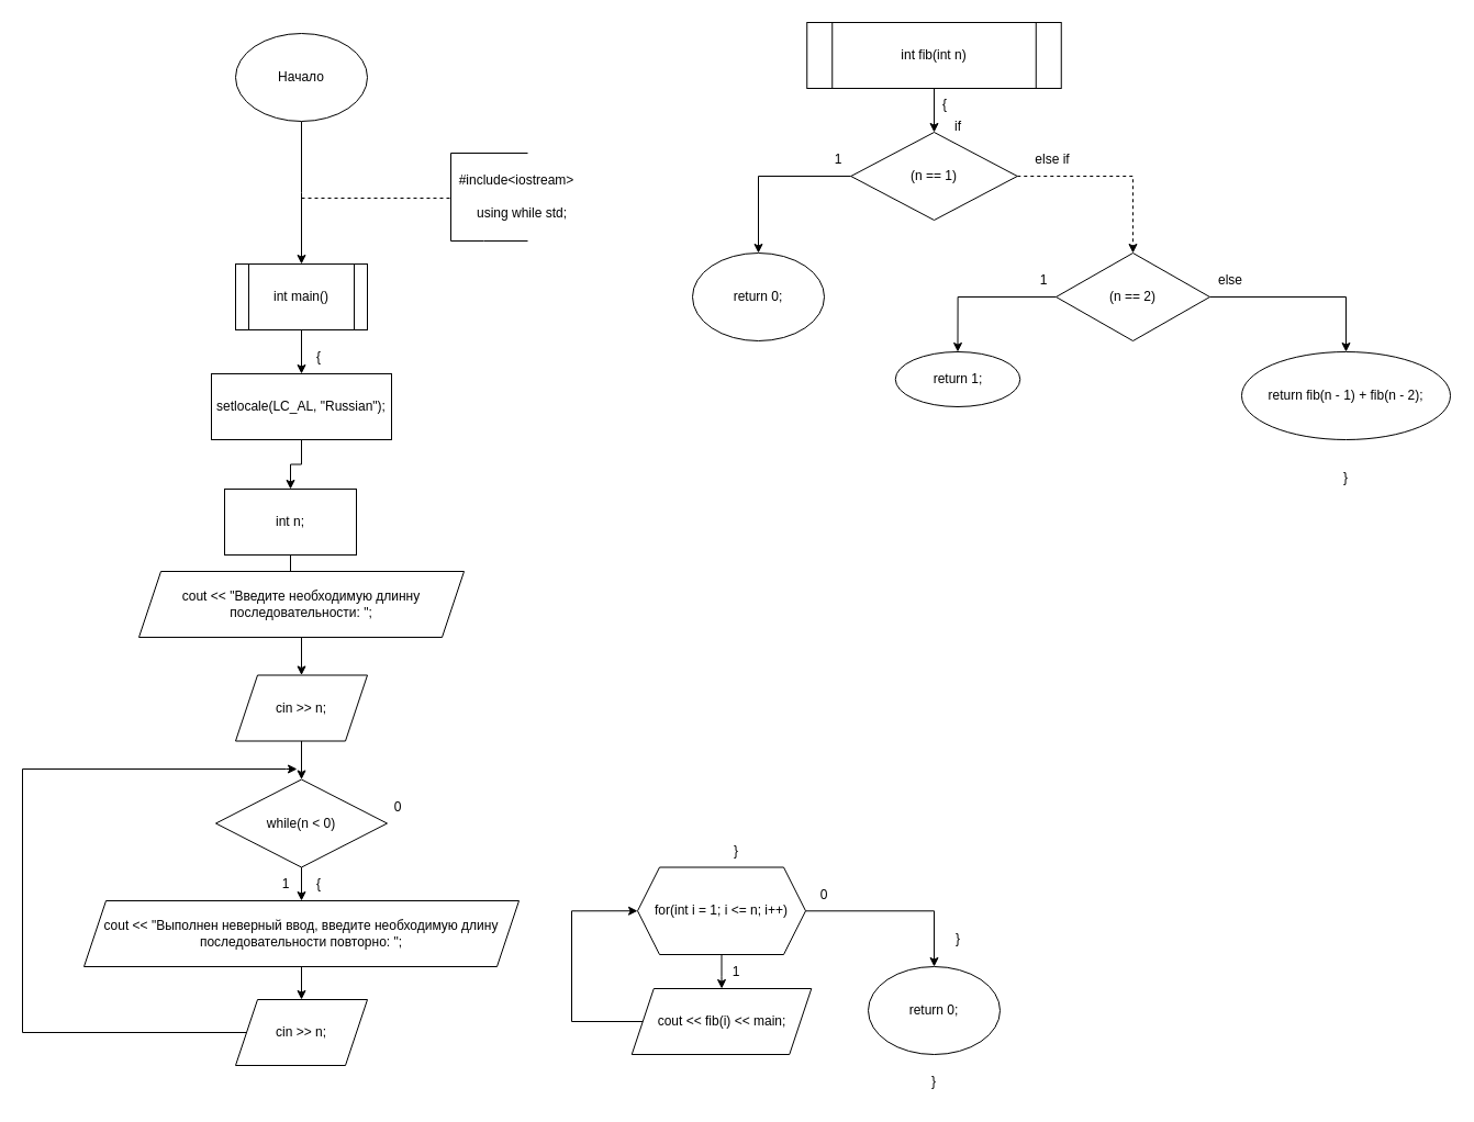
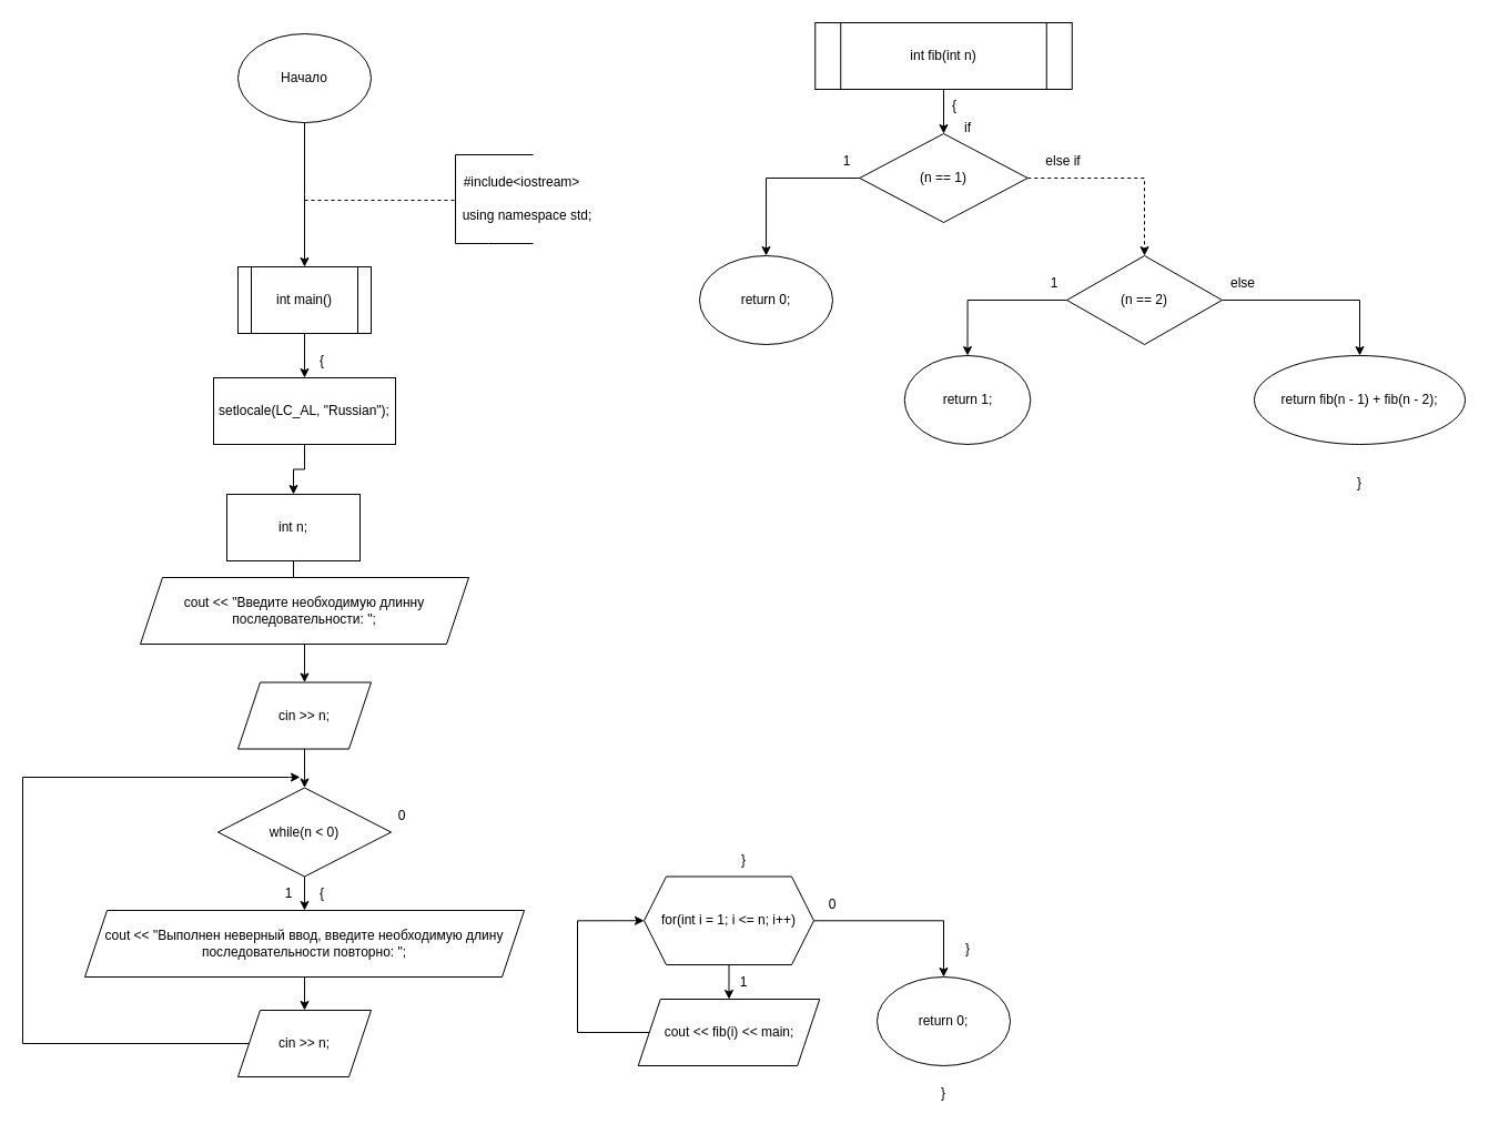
  <mxCell id="0" />
  <mxCell id="1" parent="0" />
  <mxCell id="2" style="edgeStyle=orthogonalEdgeStyle;rounded=0;orthogonalLoop=1;jettySize=auto;html=1;" edge="1" parent="1" source="3"><mxGeometry relative="1" as="geometry"><mxPoint x="274" y="240" as="targetPoint" /></mxGeometry></mxCell>
  <mxCell id="3" value="Начало" style="ellipse;whiteSpace=wrap;html=1;" vertex="1" parent="1"><mxGeometry x="214" y="30" width="120" height="80" as="geometry" /></mxCell>
  <mxCell id="4" value="" style="endArrow=none;dashed=1;html=1;rounded=0;" edge="1" parent="1"><mxGeometry width="50" height="50" relative="1" as="geometry"><mxPoint x="274" y="180" as="sourcePoint" /><mxPoint x="410" y="180" as="targetPoint" /></mxGeometry></mxCell>
  <mxCell id="5" value="" style="endArrow=none;html=1;rounded=0;" edge="1" parent="1"><mxGeometry width="50" height="50" relative="1" as="geometry"><mxPoint x="410" y="219" as="sourcePoint" /><mxPoint x="410" y="139" as="targetPoint" /></mxGeometry></mxCell>
  <mxCell id="6" value="" style="endArrow=none;html=1;rounded=0;" edge="1" parent="1"><mxGeometry width="50" height="50" relative="1" as="geometry"><mxPoint x="410" y="139" as="sourcePoint" /><mxPoint x="480" y="139" as="targetPoint" /></mxGeometry></mxCell>
  <mxCell id="7" value="" style="endArrow=none;html=1;rounded=0;" edge="1" parent="1"><mxGeometry width="50" height="50" relative="1" as="geometry"><mxPoint x="410" y="219" as="sourcePoint" /><mxPoint x="480" y="219" as="targetPoint" /><Array as="points"><mxPoint x="440" y="219" /></Array></mxGeometry></mxCell>
  <mxCell id="8" value="#include&amp;lt;iostream&amp;gt;" style="text;html=1;align=center;verticalAlign=middle;whiteSpace=wrap;rounded=0;" vertex="1" parent="1"><mxGeometry x="440" y="149" width="60" height="30" as="geometry" /></mxCell>
- <mxCell id="9" value="using while std;" style="text;html=1;align=center;verticalAlign=middle;whiteSpace=wrap;rounded=0;" vertex="1" parent="1"><mxGeometry x="400" y="179" width="150" height="30" as="geometry" /></mxCell>
+ <mxCell id="9" value="using namespace std;" style="text;html=1;align=center;verticalAlign=middle;whiteSpace=wrap;rounded=0;" vertex="1" parent="1"><mxGeometry x="400" y="179" width="150" height="30" as="geometry" /></mxCell>
  <mxCell id="10" style="edgeStyle=orthogonalEdgeStyle;rounded=0;orthogonalLoop=1;jettySize=auto;html=1;entryX=0.5;entryY=0;entryDx=0;entryDy=0;" edge="1" parent="1" source="11" target="13"><mxGeometry relative="1" as="geometry" /></mxCell>
  <mxCell id="11" value="int main()" style="shape=process;whiteSpace=wrap;html=1;backgroundOutline=1;" vertex="1" parent="1"><mxGeometry x="214" y="240" width="120" height="60" as="geometry" /></mxCell>
  <mxCell id="12" value="" style="edgeStyle=orthogonalEdgeStyle;rounded=0;orthogonalLoop=1;jettySize=auto;html=1;" edge="1" parent="1" source="13" target="15"><mxGeometry relative="1" as="geometry" /></mxCell>
  <mxCell id="13" value="setlocale(LC_AL, &quot;Russian&quot;);" style="rounded=0;whiteSpace=wrap;html=1;" vertex="1" parent="1"><mxGeometry x="192" y="340" width="164" height="60" as="geometry" /></mxCell>
  <mxCell id="14" value="" style="edgeStyle=orthogonalEdgeStyle;rounded=0;orthogonalLoop=1;jettySize=auto;html=1;entryX=0.5;entryY=0;entryDx=0;entryDy=0;" edge="1" parent="1" source="15" target="21"><mxGeometry relative="1" as="geometry" /></mxCell>
  <mxCell id="15" value="int n;" style="whiteSpace=wrap;html=1;rounded=0;" vertex="1" parent="1"><mxGeometry x="204" y="445" width="120" height="60" as="geometry" /></mxCell>
  <mxCell id="16" value="" style="edgeStyle=orthogonalEdgeStyle;rounded=0;orthogonalLoop=1;jettySize=auto;html=1;" edge="1" parent="1" source="17" target="19"><mxGeometry relative="1" as="geometry" /></mxCell>
  <mxCell id="17" value="cin &amp;gt;&amp;gt; n;" style="shape=parallelogram;perimeter=parallelogramPerimeter;whiteSpace=wrap;html=1;fixedSize=1;rounded=0;" vertex="1" parent="1"><mxGeometry x="214" y="614.5" width="120" height="60" as="geometry" /></mxCell>
  <mxCell id="18" value="" style="edgeStyle=orthogonalEdgeStyle;rounded=0;orthogonalLoop=1;jettySize=auto;html=1;" edge="1" parent="1" source="19" target="23"><mxGeometry relative="1" as="geometry" /></mxCell>
  <mxCell id="19" value="while(n &amp;lt; 0)" style="rhombus;whiteSpace=wrap;html=1;rounded=0;" vertex="1" parent="1"><mxGeometry x="196" y="709.5" width="156" height="80" as="geometry" /></mxCell>
  <mxCell id="20" style="edgeStyle=orthogonalEdgeStyle;rounded=0;orthogonalLoop=1;jettySize=auto;html=1;entryX=0.5;entryY=0;entryDx=0;entryDy=0;" edge="1" parent="1" source="21" target="17"><mxGeometry relative="1" as="geometry" /></mxCell>
  <mxCell id="21" value="cout &amp;lt;&amp;lt; &quot;Введите необходимую длинну последовательности: &quot;;" style="shape=parallelogram;perimeter=parallelogramPerimeter;whiteSpace=wrap;html=1;fixedSize=1;" vertex="1" parent="1"><mxGeometry x="126" y="520" width="296" height="60" as="geometry" /></mxCell>
  <mxCell id="22" value="" style="edgeStyle=orthogonalEdgeStyle;rounded=0;orthogonalLoop=1;jettySize=auto;html=1;" edge="1" parent="1" source="23" target="25"><mxGeometry relative="1" as="geometry" /></mxCell>
  <mxCell id="23" value="cout &amp;lt;&amp;lt; &quot;Выполнен неверный ввод, введите необходимую длину последовательности повторно: &quot;;" style="shape=parallelogram;perimeter=parallelogramPerimeter;whiteSpace=wrap;html=1;fixedSize=1;rounded=0;" vertex="1" parent="1"><mxGeometry x="76" y="820" width="396" height="60" as="geometry" /></mxCell>
  <mxCell id="24" style="edgeStyle=orthogonalEdgeStyle;rounded=0;orthogonalLoop=1;jettySize=auto;html=1;exitX=0;exitY=0.5;exitDx=0;exitDy=0;" edge="1" parent="1" source="25"><mxGeometry relative="1" as="geometry"><mxPoint x="270" y="700" as="targetPoint" /><Array as="points"><mxPoint x="20" y="940" /><mxPoint x="20" y="700" /><mxPoint x="260" y="700" /></Array></mxGeometry></mxCell>
  <mxCell id="25" value="cin &amp;gt;&amp;gt; n;" style="shape=parallelogram;perimeter=parallelogramPerimeter;whiteSpace=wrap;html=1;fixedSize=1;rounded=0;" vertex="1" parent="1"><mxGeometry x="214" y="910" width="120" height="60" as="geometry" /></mxCell>
  <mxCell id="26" value="{" style="text;html=1;align=center;verticalAlign=middle;whiteSpace=wrap;rounded=0;" vertex="1" parent="1"><mxGeometry x="260" y="789.5" width="60" height="30" as="geometry" /></mxCell>
  <mxCell id="27" value="1" style="text;html=1;align=center;verticalAlign=middle;whiteSpace=wrap;rounded=0;" vertex="1" parent="1"><mxGeometry x="230" y="789.5" width="60" height="30" as="geometry" /></mxCell>
  <mxCell id="28" value="" style="edgeStyle=orthogonalEdgeStyle;rounded=0;orthogonalLoop=1;jettySize=auto;html=1;" edge="1" parent="1" source="30" target="34"><mxGeometry relative="1" as="geometry" /></mxCell>
  <mxCell id="29" style="edgeStyle=orthogonalEdgeStyle;rounded=0;orthogonalLoop=1;jettySize=auto;html=1;entryX=0.5;entryY=0;entryDx=0;entryDy=0;" edge="1" parent="1" source="30" target="36"><mxGeometry relative="1" as="geometry"><mxPoint x="820" y="890" as="targetPoint" /></mxGeometry></mxCell>
  <mxCell id="30" value="for(int i = 1; i &amp;lt;= n; i++)" style="shape=hexagon;perimeter=hexagonPerimeter2;whiteSpace=wrap;html=1;fixedSize=1;" vertex="1" parent="1"><mxGeometry x="580" y="789.5" width="153" height="79.5" as="geometry" /></mxCell>
  <mxCell id="31" value="0" style="text;html=1;align=center;verticalAlign=middle;whiteSpace=wrap;rounded=0;" vertex="1" parent="1"><mxGeometry x="334" y="720" width="56" height="30" as="geometry" /></mxCell>
  <mxCell id="32" value="}" style="text;html=1;align=center;verticalAlign=middle;whiteSpace=wrap;rounded=0;" vertex="1" parent="1"><mxGeometry x="640" y="759.5" width="60" height="30" as="geometry" /></mxCell>
  <mxCell id="33" style="edgeStyle=orthogonalEdgeStyle;rounded=0;orthogonalLoop=1;jettySize=auto;html=1;entryX=0;entryY=0.5;entryDx=0;entryDy=0;exitX=0;exitY=0.5;exitDx=0;exitDy=0;" edge="1" parent="1" source="34" target="30"><mxGeometry relative="1" as="geometry"><Array as="points"><mxPoint x="520" y="930" /><mxPoint x="520" y="829" /></Array></mxGeometry></mxCell>
  <mxCell id="34" value="cout &amp;lt;&amp;lt; fib(i) &amp;lt;&amp;lt; main;" style="shape=parallelogram;perimeter=parallelogramPerimeter;whiteSpace=wrap;html=1;fixedSize=1;" vertex="1" parent="1"><mxGeometry x="574.75" y="900" width="163.5" height="60" as="geometry" /></mxCell>
  <mxCell id="35" value="1" style="text;html=1;align=center;verticalAlign=middle;whiteSpace=wrap;rounded=0;" vertex="1" parent="1"><mxGeometry x="640" y="870" width="60" height="30" as="geometry" /></mxCell>
  <mxCell id="36" value="return 0;" style="ellipse;whiteSpace=wrap;html=1;" vertex="1" parent="1"><mxGeometry x="790" y="880" width="120" height="80" as="geometry" /></mxCell>
  <mxCell id="37" value="" style="edgeStyle=orthogonalEdgeStyle;rounded=0;orthogonalLoop=1;jettySize=auto;html=1;" edge="1" parent="1" source="38" target="41"><mxGeometry relative="1" as="geometry" /></mxCell>
  <mxCell id="38" value="int fib(int n)" style="shape=process;whiteSpace=wrap;html=1;backgroundOutline=1;" vertex="1" parent="1"><mxGeometry x="734.25" y="20" width="231.5" height="60" as="geometry" /></mxCell>
  <mxCell id="39" style="edgeStyle=orthogonalEdgeStyle;rounded=0;orthogonalLoop=1;jettySize=auto;html=1;entryX=0.5;entryY=0;entryDx=0;entryDy=0;" edge="1" parent="1" source="41" target="44"><mxGeometry relative="1" as="geometry"><mxPoint x="690" y="240" as="targetPoint" /></mxGeometry></mxCell>
  <mxCell id="40" style="edgeStyle=orthogonalEdgeStyle;rounded=0;orthogonalLoop=1;jettySize=auto;html=1;exitX=1;exitY=0.5;exitDx=0;exitDy=0;entryX=0.5;entryY=0;entryDx=0;entryDy=0;dashed=1;" edge="1" parent="1" source="41" target="48"><mxGeometry relative="1" as="geometry" /></mxCell>
  <mxCell id="41" value="(n == 1)" style="rhombus;whiteSpace=wrap;html=1;" vertex="1" parent="1"><mxGeometry x="774.25" y="120" width="151.5" height="80" as="geometry" /></mxCell>
  <mxCell id="42" value="&lt;div&gt;if&lt;/div&gt;" style="text;html=1;align=center;verticalAlign=middle;whiteSpace=wrap;rounded=0;" vertex="1" parent="1"><mxGeometry x="841.5" y="100" width="60" height="30" as="geometry" /></mxCell>
  <mxCell id="43" value="1" style="text;html=1;align=center;verticalAlign=middle;whiteSpace=wrap;rounded=0;" vertex="1" parent="1"><mxGeometry x="733" y="130" width="60" height="30" as="geometry" /></mxCell>
  <mxCell id="44" value="return 0;" style="ellipse;whiteSpace=wrap;html=1;" vertex="1" parent="1"><mxGeometry x="630" y="230" width="120" height="80" as="geometry" /></mxCell>
  <mxCell id="45" value="else if" style="text;html=1;align=center;verticalAlign=middle;whiteSpace=wrap;rounded=0;" vertex="1" parent="1"><mxGeometry x="928.25" y="130" width="60" height="30" as="geometry" /></mxCell>
  <mxCell id="46" value="" style="edgeStyle=orthogonalEdgeStyle;rounded=0;orthogonalLoop=1;jettySize=auto;html=1;" edge="1" parent="1" source="48" target="49"><mxGeometry relative="1" as="geometry" /></mxCell>
  <mxCell id="47" value="" style="edgeStyle=orthogonalEdgeStyle;rounded=0;orthogonalLoop=1;jettySize=auto;html=1;" edge="1" parent="1" source="48" target="50"><mxGeometry relative="1" as="geometry" /></mxCell>
  <mxCell id="48" value="(n == 2)" style="rhombus;whiteSpace=wrap;html=1;" vertex="1" parent="1"><mxGeometry x="961" y="230" width="140" height="80" as="geometry" /></mxCell>
- <mxCell id="49" value="return 1;" style="ellipse;whiteSpace=wrap;html=1;" vertex="1" parent="1"><mxGeometry x="814.75" y="320" width="113.5" height="50" as="geometry" /></mxCell>
+ <mxCell id="49" value="return 1;" style="ellipse;whiteSpace=wrap;html=1;" vertex="1" parent="1"><mxGeometry x="814.75" y="320" width="113.5" height="80" as="geometry" /></mxCell>
  <mxCell id="50" value="return fib(n - 1) + fib(n - 2);" style="ellipse;whiteSpace=wrap;html=1;" vertex="1" parent="1"><mxGeometry x="1130" y="320" width="190" height="80" as="geometry" /></mxCell>
  <mxCell id="51" value="else" style="text;html=1;align=center;verticalAlign=middle;whiteSpace=wrap;rounded=0;" vertex="1" parent="1"><mxGeometry x="1090" y="240" width="60" height="30" as="geometry" /></mxCell>
  <mxCell id="52" value="1" style="text;html=1;align=center;verticalAlign=middle;whiteSpace=wrap;rounded=0;" vertex="1" parent="1"><mxGeometry x="920" y="240" width="60" height="30" as="geometry" /></mxCell>
  <mxCell id="53" value="}" style="text;html=1;align=center;verticalAlign=middle;whiteSpace=wrap;rounded=0;" vertex="1" parent="1"><mxGeometry x="841.5" y="840" width="60" height="30" as="geometry" /></mxCell>
  <mxCell id="54" value="{" style="text;html=1;align=center;verticalAlign=middle;whiteSpace=wrap;rounded=0;" vertex="1" parent="1"><mxGeometry x="260" y="310" width="60" height="30" as="geometry" /></mxCell>
  <mxCell id="55" value="}" style="text;html=1;align=center;verticalAlign=middle;whiteSpace=wrap;rounded=0;" vertex="1" parent="1"><mxGeometry x="820" y="970" width="60" height="30" as="geometry" /></mxCell>
  <mxCell id="56" value="{" style="text;html=1;align=center;verticalAlign=middle;whiteSpace=wrap;rounded=0;" vertex="1" parent="1"><mxGeometry x="830" y="80" width="60" height="30" as="geometry" /></mxCell>
  <mxCell id="57" value="}" style="text;html=1;align=center;verticalAlign=middle;whiteSpace=wrap;rounded=0;" vertex="1" parent="1"><mxGeometry x="1195" y="420" width="60" height="30" as="geometry" /></mxCell>
  <mxCell id="58" value="0" style="text;html=1;align=center;verticalAlign=middle;whiteSpace=wrap;rounded=0;" vertex="1" parent="1"><mxGeometry x="720" y="800" width="60" height="30" as="geometry" /></mxCell>
